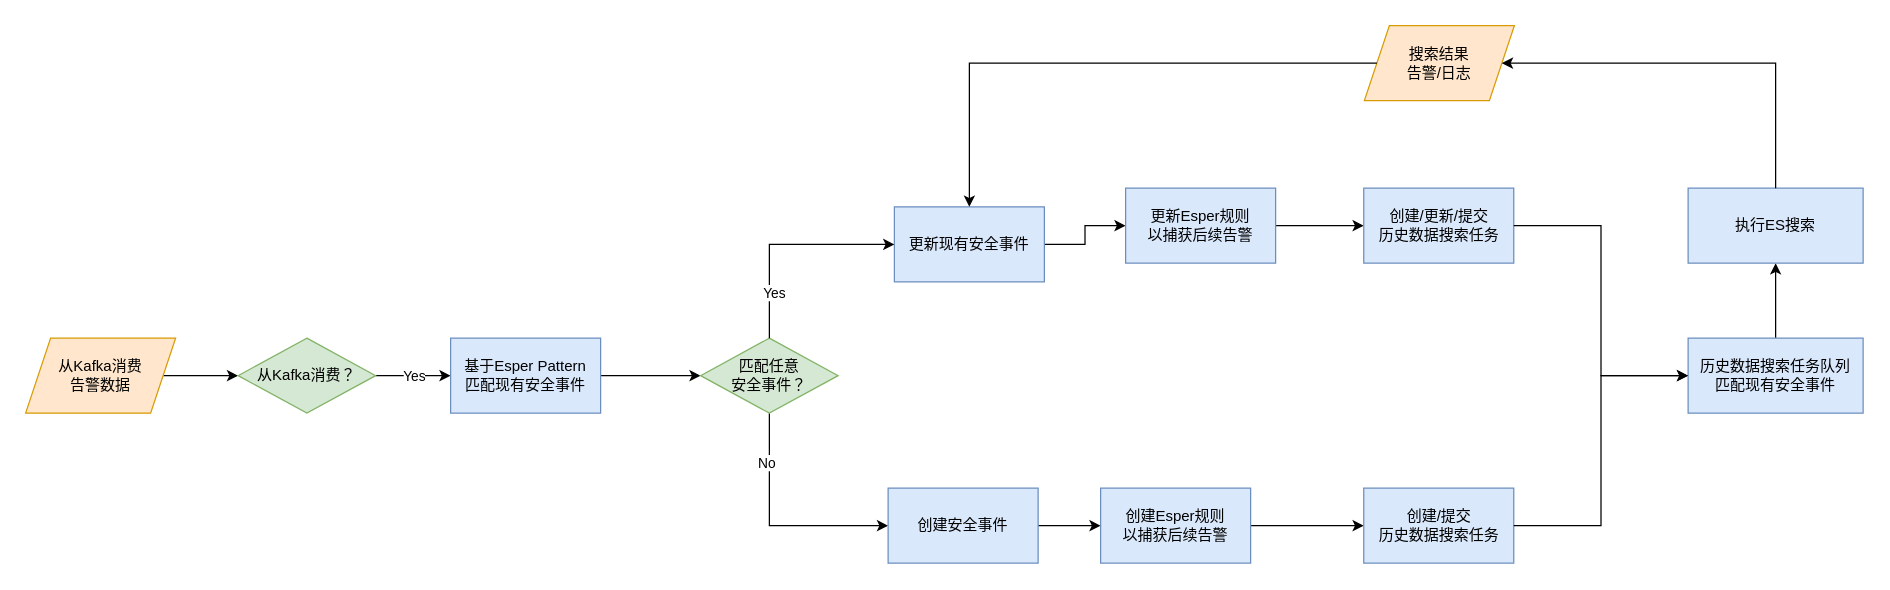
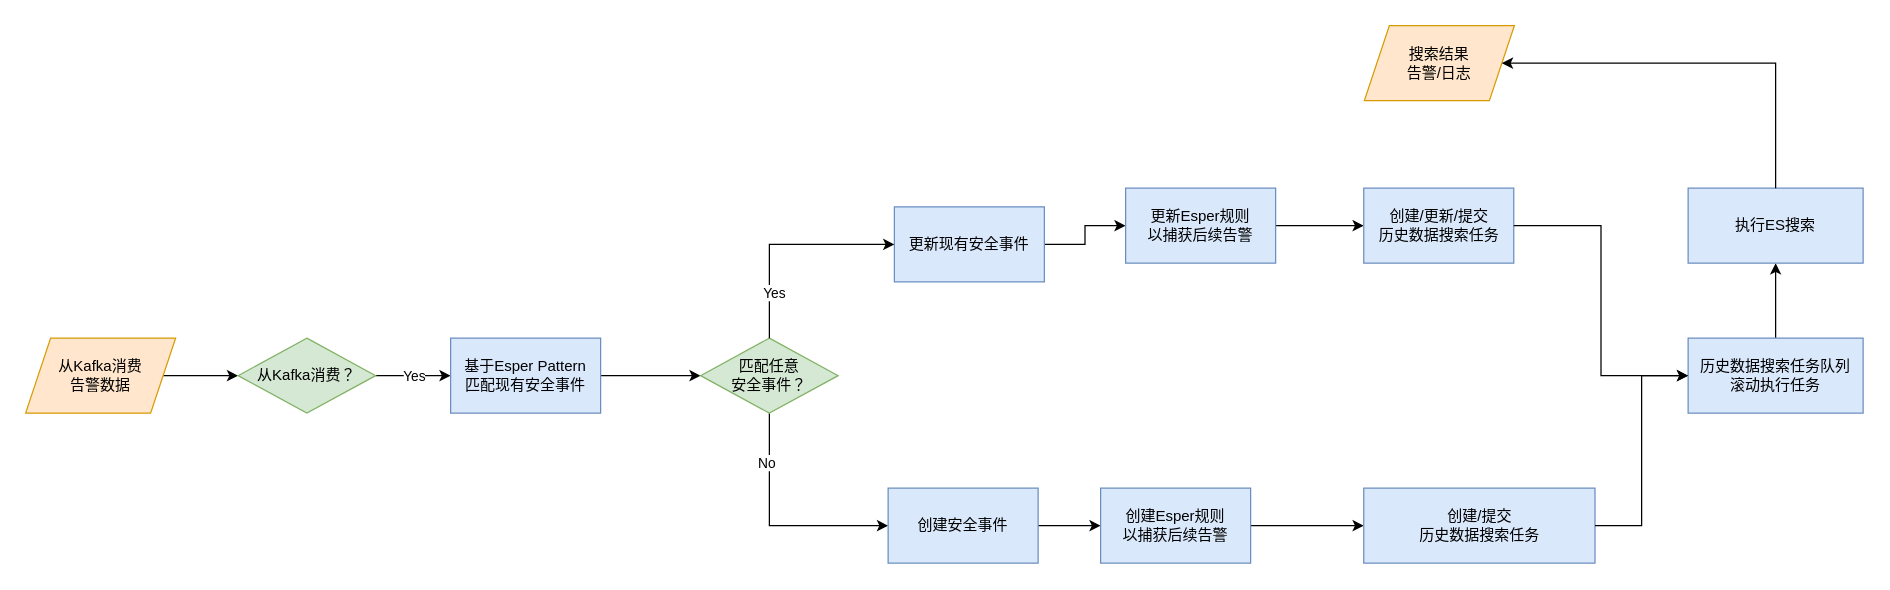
  <mxCell id="0" />
  <mxCell id="1" parent="0" />
  <mxCell id="2" value="" style="edgeStyle=orthogonalEdgeStyle;rounded=0;orthogonalLoop=1;jettySize=auto;html=1;" edge="1" parent="1" source="3" target="6"><mxGeometry relative="1" as="geometry" /></mxCell>
  <mxCell id="3" value="从Kafka消费&lt;br&gt;告警数据" style="shape=parallelogram;perimeter=parallelogramPerimeter;whiteSpace=wrap;html=1;fixedSize=1;fillColor=#ffe6cc;strokeColor=#d79b00;" vertex="1" parent="1"><mxGeometry x="20" y="270" width="120" height="60" as="geometry" /></mxCell>
  <mxCell id="4" value="" style="edgeStyle=orthogonalEdgeStyle;rounded=0;orthogonalLoop=1;jettySize=auto;html=1;" edge="1" parent="1" source="6" target="8"><mxGeometry relative="1" as="geometry" /></mxCell>
  <mxCell id="5" value="Yes" style="edgeLabel;html=1;align=center;verticalAlign=middle;resizable=0;points=[];" vertex="1" connectable="0" parent="4"><mxGeometry x="0.344" relative="1" as="geometry"><mxPoint x="-10" as="offset" /></mxGeometry></mxCell>
  <mxCell id="6" value="从Kafka消费？" style="rhombus;whiteSpace=wrap;html=1;fillColor=#d5e8d4;strokeColor=#82b366;" vertex="1" parent="1"><mxGeometry x="190" y="270" width="110" height="60" as="geometry" /></mxCell>
  <mxCell id="7" value="" style="edgeStyle=orthogonalEdgeStyle;rounded=0;orthogonalLoop=1;jettySize=auto;html=1;" edge="1" parent="1" source="8" target="11"><mxGeometry relative="1" as="geometry" /></mxCell>
  <mxCell id="8" value="基于Esper Pattern&lt;br&gt;匹配现有安全事件" style="rounded=0;whiteSpace=wrap;html=1;fillColor=#dae8fc;strokeColor=#6c8ebf;" vertex="1" parent="1"><mxGeometry x="360" y="270" width="120" height="60" as="geometry" /></mxCell>
  <mxCell id="9" value="" style="edgeStyle=orthogonalEdgeStyle;rounded=0;orthogonalLoop=1;jettySize=auto;html=1;entryX=0;entryY=0.5;entryDx=0;entryDy=0;exitX=0.5;exitY=1;exitDx=0;exitDy=0;" edge="1" parent="1" source="11" target="13"><mxGeometry relative="1" as="geometry"><mxPoint x="615" y="410" as="targetPoint" /></mxGeometry></mxCell>
  <mxCell id="10" value="No" style="edgeLabel;html=1;align=center;verticalAlign=middle;resizable=0;points=[];" vertex="1" connectable="0" parent="9"><mxGeometry x="-0.581" y="-3" relative="1" as="geometry"><mxPoint as="offset" /></mxGeometry></mxCell>
  <mxCell id="11" value="匹配任意&lt;br&gt;安全事件？" style="rhombus;whiteSpace=wrap;html=1;fillColor=#d5e8d4;strokeColor=#82b366;" vertex="1" parent="1"><mxGeometry x="560" y="270" width="110" height="60" as="geometry" /></mxCell>
  <mxCell id="12" value="" style="edgeStyle=orthogonalEdgeStyle;rounded=0;orthogonalLoop=1;jettySize=auto;html=1;" edge="1" parent="1" source="13" target="15"><mxGeometry relative="1" as="geometry" /></mxCell>
  <mxCell id="13" value="创建安全事件" style="rounded=0;whiteSpace=wrap;html=1;fillColor=#dae8fc;strokeColor=#6c8ebf;" vertex="1" parent="1"><mxGeometry x="710" y="390" width="120" height="60" as="geometry" /></mxCell>
  <mxCell id="14" value="" style="edgeStyle=orthogonalEdgeStyle;rounded=0;orthogonalLoop=1;jettySize=auto;html=1;" edge="1" parent="1" source="15" target="16"><mxGeometry relative="1" as="geometry" /></mxCell>
  <mxCell id="15" value="创建Esper规则&lt;br&gt;以捕获后续告警" style="rounded=0;whiteSpace=wrap;html=1;fillColor=#dae8fc;strokeColor=#6c8ebf;" vertex="1" parent="1"><mxGeometry x="880" y="390" width="120" height="60" as="geometry" /></mxCell>
- <mxCell id="16" value="创建/提交&lt;br&gt;历史数据搜索任务" style="rounded=0;whiteSpace=wrap;html=1;fillColor=#dae8fc;strokeColor=#6c8ebf;" vertex="1" parent="1"><mxGeometry x="1090.5" y="390" width="120" height="60" as="geometry" /></mxCell>
+ <mxCell id="16" value="创建/提交&lt;br&gt;历史数据搜索任务" style="rounded=0;whiteSpace=wrap;html=1;fillColor=#dae8fc;strokeColor=#6c8ebf;" vertex="1" parent="1"><mxGeometry x="1090.5" y="390" width="185" height="60" as="geometry" /></mxCell>
  <mxCell id="17" value="" style="edgeStyle=orthogonalEdgeStyle;rounded=0;orthogonalLoop=1;jettySize=auto;html=1;" edge="1" parent="1" source="18" target="22"><mxGeometry relative="1" as="geometry" /></mxCell>
  <mxCell id="18" value="更新现有安全事件" style="rounded=0;whiteSpace=wrap;html=1;fillColor=#dae8fc;strokeColor=#6c8ebf;" vertex="1" parent="1"><mxGeometry x="715" y="165" width="120" height="60" as="geometry" /></mxCell>
  <mxCell id="19" value="" style="edgeStyle=orthogonalEdgeStyle;rounded=0;orthogonalLoop=1;jettySize=auto;html=1;entryX=0;entryY=0.5;entryDx=0;entryDy=0;exitX=0.5;exitY=0;exitDx=0;exitDy=0;" edge="1" parent="1" source="11" target="18"><mxGeometry relative="1" as="geometry"><mxPoint x="625" y="340" as="sourcePoint" /><mxPoint x="720" y="450" as="targetPoint" /></mxGeometry></mxCell>
  <mxCell id="20" value="Yes" style="edgeLabel;html=1;align=center;verticalAlign=middle;resizable=0;points=[];" vertex="1" connectable="0" parent="19"><mxGeometry x="-0.581" y="-3" relative="1" as="geometry"><mxPoint as="offset" /></mxGeometry></mxCell>
  <mxCell id="21" value="" style="edgeStyle=orthogonalEdgeStyle;rounded=0;orthogonalLoop=1;jettySize=auto;html=1;" edge="1" parent="1" source="22" target="23"><mxGeometry relative="1" as="geometry" /></mxCell>
  <mxCell id="22" value="更新Esper规则&lt;br&gt;以捕获后续告警" style="rounded=0;whiteSpace=wrap;html=1;fillColor=#dae8fc;strokeColor=#6c8ebf;" vertex="1" parent="1"><mxGeometry x="900" y="150" width="120" height="60" as="geometry" /></mxCell>
  <mxCell id="23" value="创建/更新/提交&lt;br&gt;历史数据搜索任务" style="rounded=0;whiteSpace=wrap;html=1;fillColor=#dae8fc;strokeColor=#6c8ebf;" vertex="1" parent="1"><mxGeometry x="1090.5" y="150" width="120" height="60" as="geometry" /></mxCell>
  <mxCell id="24" value="" style="edgeStyle=orthogonalEdgeStyle;rounded=0;orthogonalLoop=1;jettySize=auto;html=1;exitX=0.5;exitY=0;exitDx=0;exitDy=0;entryX=0.5;entryY=1;entryDx=0;entryDy=0;" edge="1" parent="1" source="25" target="30"><mxGeometry relative="1" as="geometry"><Array as="points" /></mxGeometry></mxCell>
- <mxCell id="25" value="历史数据搜索任务队列&lt;br&gt;匹配现有安全事件" style="rounded=0;whiteSpace=wrap;html=1;fillColor=#dae8fc;strokeColor=#6c8ebf;" vertex="1" parent="1"><mxGeometry x="1350" y="270" width="140" height="60" as="geometry" /></mxCell>
+ <mxCell id="25" value="历史数据搜索任务队列&lt;br&gt;滚动执行任务" style="rounded=0;whiteSpace=wrap;html=1;fillColor=#dae8fc;strokeColor=#6c8ebf;" vertex="1" parent="1"><mxGeometry x="1350" y="270" width="140" height="60" as="geometry" /></mxCell>
  <mxCell id="26" value="" style="edgeStyle=orthogonalEdgeStyle;rounded=0;orthogonalLoop=1;jettySize=auto;html=1;exitX=1;exitY=0.5;exitDx=0;exitDy=0;entryX=0;entryY=0.5;entryDx=0;entryDy=0;" edge="1" parent="1" source="23" target="25"><mxGeometry relative="1" as="geometry"><mxPoint x="1030" y="170" as="sourcePoint" /><mxPoint x="1100.5" y="170" as="targetPoint" /></mxGeometry></mxCell>
  <mxCell id="27" value="" style="edgeStyle=orthogonalEdgeStyle;rounded=0;orthogonalLoop=1;jettySize=auto;html=1;exitX=1;exitY=0.5;exitDx=0;exitDy=0;entryX=0;entryY=0.5;entryDx=0;entryDy=0;" edge="1" parent="1" source="16" target="25"><mxGeometry relative="1" as="geometry"><mxPoint x="1220.5" y="170" as="sourcePoint" /><mxPoint x="1360" y="310" as="targetPoint" /></mxGeometry></mxCell>
  <mxCell id="28" value="搜索结果&lt;br&gt;告警/日志" style="shape=parallelogram;perimeter=parallelogramPerimeter;whiteSpace=wrap;html=1;fixedSize=1;fillColor=#ffe6cc;strokeColor=#d79b00;" vertex="1" parent="1"><mxGeometry x="1091" y="20" width="120" height="60" as="geometry" /></mxCell>
- <mxCell id="29" value="" style="edgeStyle=orthogonalEdgeStyle;rounded=0;orthogonalLoop=1;jettySize=auto;html=1;entryX=0.5;entryY=0;entryDx=0;entryDy=0;" edge="1" parent="1" source="28" target="18"><mxGeometry relative="1" as="geometry"><mxPoint x="1430" y="280" as="sourcePoint" /><mxPoint x="1430" y="90" as="targetPoint" /></mxGeometry></mxCell>
  <mxCell id="30" value="执行ES搜索" style="rounded=0;whiteSpace=wrap;html=1;fillColor=#dae8fc;strokeColor=#6c8ebf;" vertex="1" parent="1"><mxGeometry x="1350" y="150" width="140" height="60" as="geometry" /></mxCell>
  <mxCell id="31" value="" style="edgeStyle=orthogonalEdgeStyle;rounded=0;orthogonalLoop=1;jettySize=auto;html=1;exitX=0.5;exitY=0;exitDx=0;exitDy=0;" edge="1" parent="1" source="30" target="28"><mxGeometry relative="1" as="geometry"><mxPoint x="1430" y="280" as="sourcePoint" /><mxPoint x="1430" y="210" as="targetPoint" /><Array as="points"><mxPoint x="1420" y="50" /></Array></mxGeometry></mxCell>
